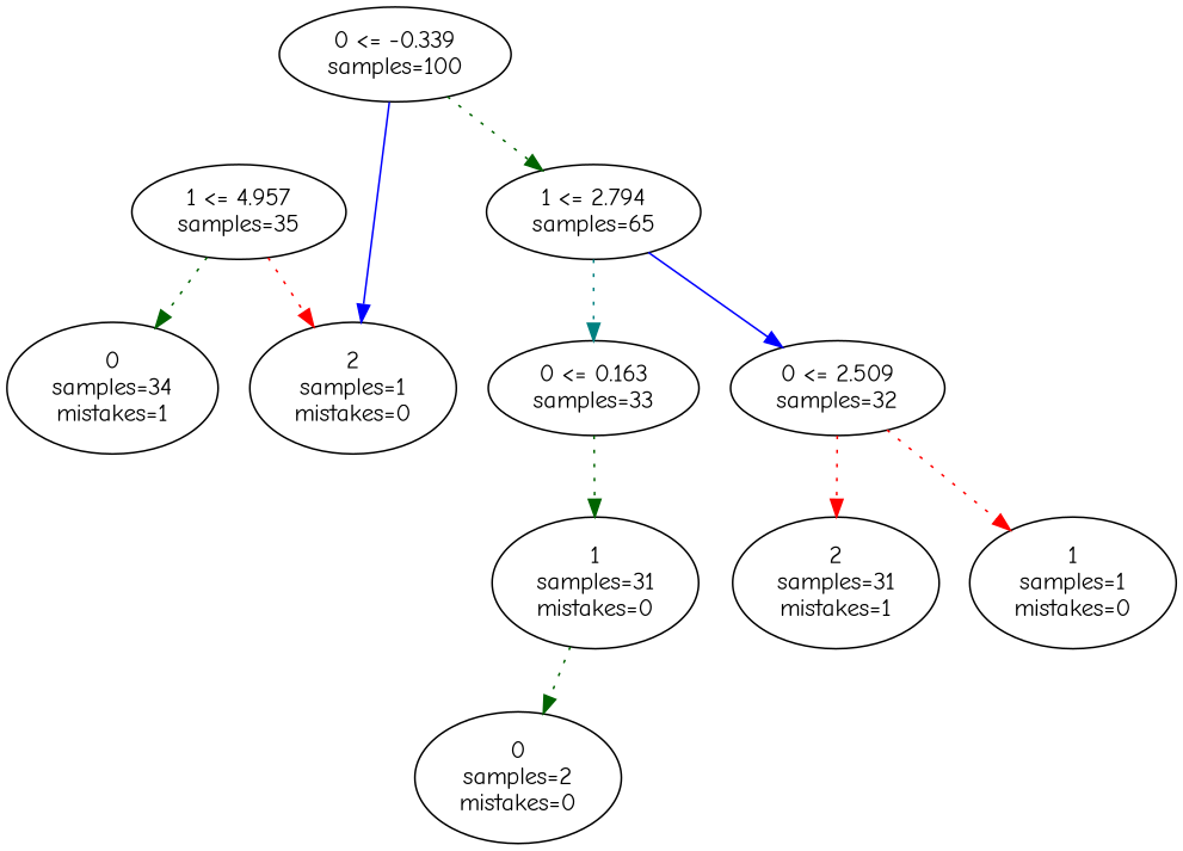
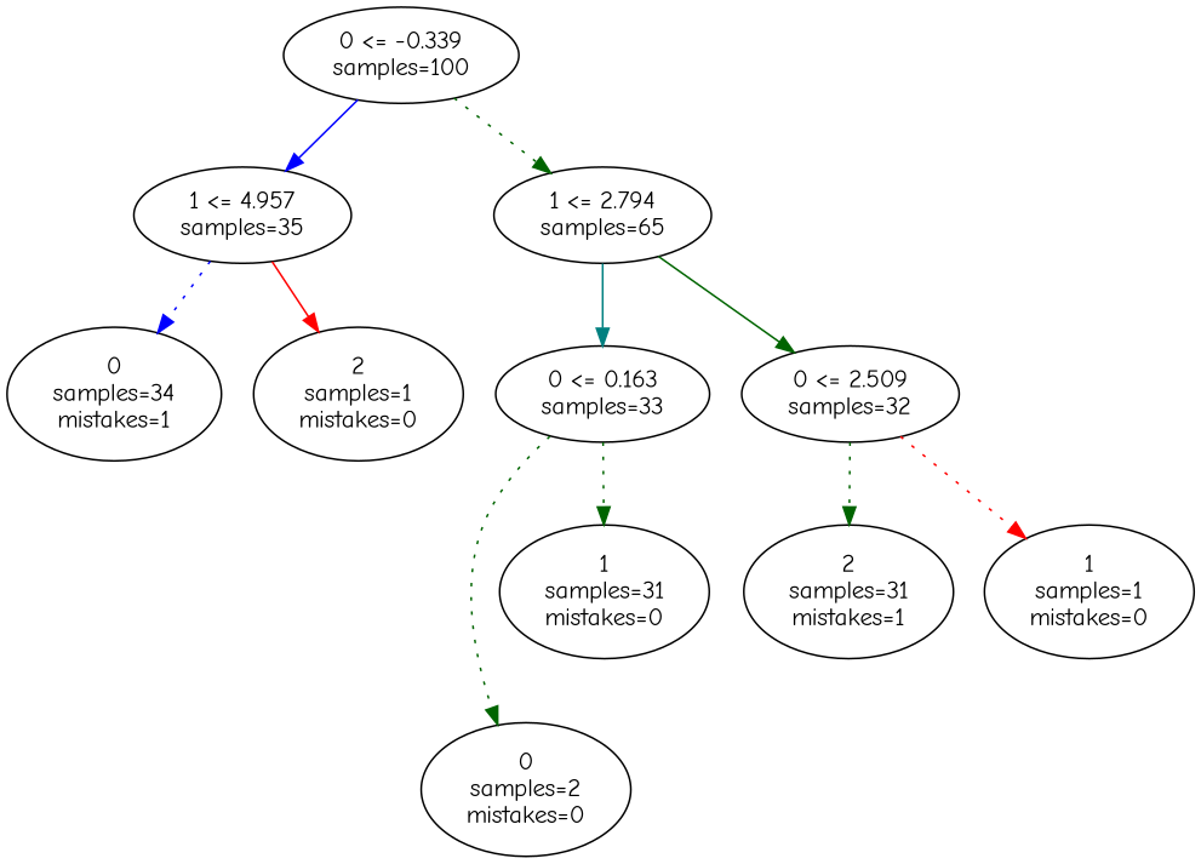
  digraph {
    fontname="Comic Neue"
    node [fontname="Comic Neue"]
    edge [color=darkgreen fontname="Comic Neue" style=dotted]
    n1 [label="0 <= -0.339\nsamples=\100"]
    n2 [label="1 <= 4.957\nsamples=\35"]
    n3 [label="1 <= 2.794\nsamples=\65"]
    n4 [label="0\nsamples=\34\nmistakes=\1"]
    n5 [label="2\nsamples=\1\nmistakes=\0"]
    n6 [label="0 <= 0.163\nsamples=\33"]
    n7 [label="0 <= 2.509\nsamples=\32"]
    n8 [label="0\nsamples=\2\nmistakes=\0"]
    n9 [label="1\nsamples=\31\nmistakes=\0"]
    n10 [label="2\nsamples=\31\nmistakes=\1"]
    n11 [label="1\nsamples=\1\nmistakes=\0"]
-   n1 -> n5 [color=blue style=solid]
+   n1 -> n2 [color=blue style=solid]
    n1 -> n3
-   n2 -> n4
-   n2 -> n5 [color=red]
-   n3 -> n6 [color=teal]
-   n3 -> n7 [color=blue style=solid]
-   n9 -> n8
+   n2 -> n4 [color=blue]
+   n2 -> n5 [color=red style=solid]
+   n3 -> n6 [color=teal style=solid]
+   n3 -> n7 [style=solid]
+   n6 -> n8
    n6 -> n9
-   n7 -> n10 [color=red]
+   n7 -> n10
    n7 -> n11 [color=red]
  }
